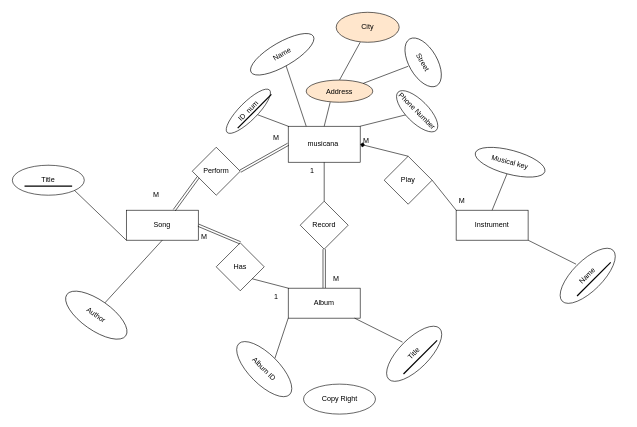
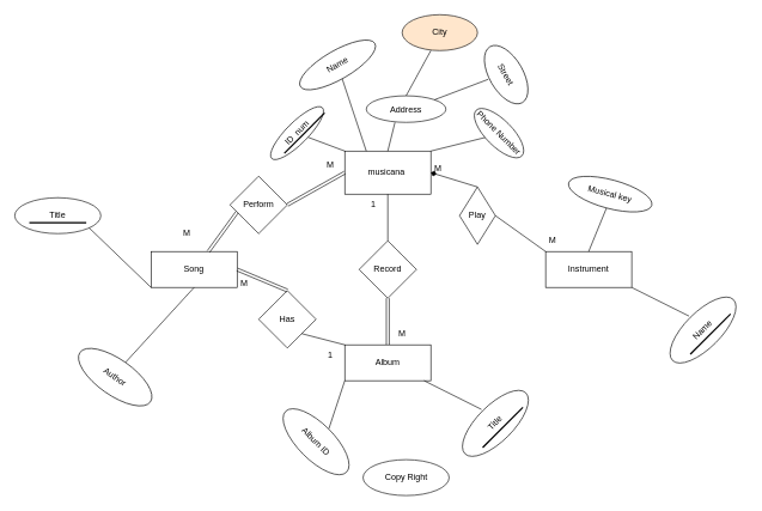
  <mxCell id="0" />
  <mxCell id="1" parent="0" />
  <mxCell id="2" value="musicana&amp;nbsp;" style="rounded=0;whiteSpace=wrap;html=1;" parent="1" vertex="1"><mxGeometry x="480" y="210" width="120" height="60" as="geometry" /></mxCell>
  <mxCell id="3" value="" style="endArrow=none;html=1;rounded=0;entryX=0.5;entryY=0;entryDx=0;entryDy=0;" parent="1" target="2" edge="1"><mxGeometry width="50" height="50" relative="1" as="geometry"><mxPoint x="550" y="170" as="sourcePoint" /><mxPoint x="570" y="360" as="targetPoint" /></mxGeometry></mxCell>
- <mxCell id="4" value="Address" style="ellipse;whiteSpace=wrap;html=1;fillColor=#ffe6cc;" parent="1" vertex="1"><mxGeometry x="510" y="133" width="111" height="37" as="geometry" /></mxCell>
+ <mxCell id="4" value="Address" style="ellipse;whiteSpace=wrap;html=1;" parent="1" vertex="1"><mxGeometry x="510" y="133" width="111" height="37" as="geometry" /></mxCell>
  <mxCell id="5" value="" style="endArrow=none;html=1;rounded=0;exitX=0;exitY=0;exitDx=0;exitDy=0;" parent="1" source="7" edge="1"><mxGeometry width="50" height="50" relative="1" as="geometry"><mxPoint x="520" y="410" as="sourcePoint" /><mxPoint x="420" y="180" as="targetPoint" /></mxGeometry></mxCell>
  <mxCell id="6" value="" style="endArrow=none;html=1;rounded=0;exitX=0;exitY=0;exitDx=0;exitDy=0;" parent="1" source="2" target="7" edge="1"><mxGeometry width="50" height="50" relative="1" as="geometry"><mxPoint x="480" y="210" as="sourcePoint" /><mxPoint x="420" y="180" as="targetPoint" /></mxGeometry></mxCell>
  <mxCell id="7" value="ID&amp;nbsp; num" style="ellipse;whiteSpace=wrap;html=1;rotation=-45;" parent="1" vertex="1"><mxGeometry x="363.54" y="170" width="100" height="30" as="geometry" /></mxCell>
  <mxCell id="8" value="" style="endArrow=none;html=1;rounded=0;exitX=0.25;exitY=0;exitDx=0;exitDy=0;" parent="1" source="2" target="9" edge="1"><mxGeometry width="50" height="50" relative="1" as="geometry"><mxPoint x="520" y="410" as="sourcePoint" /><mxPoint x="470" y="110" as="targetPoint" /></mxGeometry></mxCell>
  <mxCell id="9" value="Name" style="ellipse;whiteSpace=wrap;html=1;rotation=-30;" parent="1" vertex="1"><mxGeometry x="410" y="70" width="120" height="40" as="geometry" /></mxCell>
  <mxCell id="10" value="" style="endArrow=none;html=1;rounded=0;exitX=1;exitY=0;exitDx=0;exitDy=0;" parent="1" source="4" edge="1"><mxGeometry width="50" height="50" relative="1" as="geometry"><mxPoint x="520" y="410" as="sourcePoint" /><mxPoint x="680" y="110" as="targetPoint" /></mxGeometry></mxCell>
  <mxCell id="11" value="Street" style="ellipse;whiteSpace=wrap;html=1;rotation=60;" parent="1" vertex="1"><mxGeometry x="660" y="80" width="90" height="47" as="geometry" /></mxCell>
  <mxCell id="12" value="Instrument" style="rounded=0;whiteSpace=wrap;html=1;" parent="1" vertex="1"><mxGeometry x="760" y="350" width="120" height="50" as="geometry" /></mxCell>
  <mxCell id="13" value="" style="endArrow=none;html=1;rounded=0;entryX=0.5;entryY=0;entryDx=0;entryDy=0;exitX=0.5;exitY=1;exitDx=0;exitDy=0;" parent="1" source="14" target="12" edge="1"><mxGeometry width="50" height="50" relative="1" as="geometry"><mxPoint x="820" y="300" as="sourcePoint" /><mxPoint x="570" y="310" as="targetPoint" /></mxGeometry></mxCell>
  <mxCell id="14" value="Musical key" style="ellipse;whiteSpace=wrap;html=1;rotation=15;" parent="1" vertex="1"><mxGeometry x="790" y="250" width="120" height="40" as="geometry" /></mxCell>
  <mxCell id="15" value="" style="endArrow=none;html=1;rounded=0;entryX=1;entryY=1;entryDx=0;entryDy=0;" parent="1" target="12" edge="1"><mxGeometry width="50" height="50" relative="1" as="geometry"><mxPoint x="960" y="440" as="sourcePoint" /><mxPoint x="590" y="310" as="targetPoint" /></mxGeometry></mxCell>
  <mxCell id="16" value="Name" style="ellipse;whiteSpace=wrap;html=1;rotation=-45;" parent="1" vertex="1"><mxGeometry x="919.39" y="434.39" width="120" height="50" as="geometry" /></mxCell>
- <mxCell id="17" value="Play" style="rhombus;whiteSpace=wrap;html=1;" parent="1" vertex="1"><mxGeometry x="640" y="260" width="80" height="80" as="geometry" /></mxCell>
+ <mxCell id="17" value="Play" style="rhombus;whiteSpace=wrap;html=1;" parent="1" vertex="1"><mxGeometry x="640" y="260" width="50" height="80" as="geometry" /></mxCell>
  <mxCell id="18" value="" style="endArrow=diamond;html=1;rounded=0;entryX=1;entryY=0.5;entryDx=0;entryDy=0;exitX=0.5;exitY=0;exitDx=0;exitDy=0;" parent="1" source="17" target="2" edge="1"><mxGeometry width="50" height="50" relative="1" as="geometry"><mxPoint x="540" y="360" as="sourcePoint" /><mxPoint x="590" y="310" as="targetPoint" /></mxGeometry></mxCell>
  <mxCell id="19" value="" style="endArrow=none;html=1;rounded=0;entryX=1;entryY=0.5;entryDx=0;entryDy=0;exitX=0;exitY=0;exitDx=0;exitDy=0;" parent="1" source="12" target="17" edge="1"><mxGeometry width="50" height="50" relative="1" as="geometry"><mxPoint x="540" y="360" as="sourcePoint" /><mxPoint x="590" y="310" as="targetPoint" /></mxGeometry></mxCell>
  <mxCell id="20" value="M" style="text;strokeColor=none;align=center;fillColor=none;html=1;verticalAlign=middle;whiteSpace=wrap;rounded=0;" parent="1" vertex="1"><mxGeometry x="740" y="320" width="60" height="30" as="geometry" /></mxCell>
  <mxCell id="21" value="M" style="text;strokeColor=none;align=center;fillColor=none;html=1;verticalAlign=middle;whiteSpace=wrap;rounded=0;" parent="1" vertex="1"><mxGeometry x="580" y="220" width="60" height="30" as="geometry" /></mxCell>
  <mxCell id="22" value="Record" style="rhombus;whiteSpace=wrap;html=1;" parent="1" vertex="1"><mxGeometry x="500" y="335" width="80" height="80" as="geometry" /></mxCell>
  <mxCell id="23" value="" style="endArrow=none;html=1;rounded=0;entryX=0.5;entryY=1;entryDx=0;entryDy=0;exitX=0.5;exitY=0;exitDx=0;exitDy=0;" parent="1" target="2" edge="1" source="22"><mxGeometry width="50" height="50" relative="1" as="geometry"><mxPoint x="540" y="330" as="sourcePoint" /><mxPoint x="590" y="310" as="targetPoint" /></mxGeometry></mxCell>
  <mxCell id="24" value="" style="endArrow=none;html=1;rounded=0;exitX=0.5;exitY=1;exitDx=0;exitDy=0;shape=link;" parent="1" source="22" edge="1"><mxGeometry width="50" height="50" relative="1" as="geometry"><mxPoint x="550" y="340" as="sourcePoint" /><mxPoint x="540" y="480" as="targetPoint" /></mxGeometry></mxCell>
  <mxCell id="25" value="Album" style="rounded=0;whiteSpace=wrap;html=1;" parent="1" vertex="1"><mxGeometry x="480" y="480" width="120" height="50" as="geometry" /></mxCell>
  <mxCell id="26" value="" style="endArrow=none;html=1;rounded=0;entryX=1;entryY=1;entryDx=0;entryDy=0;" parent="1" edge="1"><mxGeometry width="50" height="50" relative="1" as="geometry"><mxPoint x="670.61" y="570" as="sourcePoint" /><mxPoint x="590.61" y="530" as="targetPoint" /></mxGeometry></mxCell>
  <mxCell id="27" value="Title" style="ellipse;whiteSpace=wrap;html=1;rotation=-45;" parent="1" vertex="1"><mxGeometry x="630" y="564.39" width="120" height="50" as="geometry" /></mxCell>
  <mxCell id="28" value="Copy Right" style="ellipse;whiteSpace=wrap;html=1;rotation=0;" parent="1" vertex="1"><mxGeometry x="505.5" y="640" width="120" height="50" as="geometry" /></mxCell>
  <mxCell id="29" value="" style="endArrow=none;html=1;rounded=0;entryX=1;entryY=1;entryDx=0;entryDy=0;exitX=0.5;exitY=0;exitDx=0;exitDy=0;" parent="1" source="30" edge="1"><mxGeometry width="50" height="50" relative="1" as="geometry"><mxPoint x="560" y="570" as="sourcePoint" /><mxPoint x="480" y="530" as="targetPoint" /></mxGeometry></mxCell>
  <mxCell id="30" value="Album ID" style="ellipse;whiteSpace=wrap;html=1;rotation=45;" parent="1" vertex="1"><mxGeometry x="380" y="590" width="120" height="50" as="geometry" /></mxCell>
  <mxCell id="31" value="Song" style="rounded=0;whiteSpace=wrap;html=1;" parent="1" vertex="1"><mxGeometry x="210" y="350" width="120" height="50" as="geometry" /></mxCell>
  <mxCell id="32" value="" style="endArrow=none;html=1;rounded=0;entryX=0.5;entryY=1;entryDx=0;entryDy=0;exitX=0.5;exitY=0;exitDx=0;exitDy=0;" parent="1" source="33" target="31" edge="1"><mxGeometry width="50" height="50" relative="1" as="geometry"><mxPoint x="325.61" y="440" as="sourcePoint" /><mxPoint x="245.61" y="400" as="targetPoint" /></mxGeometry></mxCell>
  <mxCell id="33" value="Author" style="ellipse;whiteSpace=wrap;html=1;rotation=35;" parent="1" vertex="1"><mxGeometry x="100" y="500" width="120" height="50" as="geometry" /></mxCell>
  <mxCell id="34" value="" style="endArrow=none;html=1;rounded=0;entryX=1;entryY=1;entryDx=0;entryDy=0;exitX=0.5;exitY=0;exitDx=0;exitDy=0;" parent="1" source="35" edge="1"><mxGeometry width="50" height="50" relative="1" as="geometry"><mxPoint x="290" y="440" as="sourcePoint" /><mxPoint x="210" y="400" as="targetPoint" /></mxGeometry></mxCell>
  <mxCell id="35" value="Title" style="ellipse;whiteSpace=wrap;html=1;rotation=0;" parent="1" vertex="1"><mxGeometry x="20" y="275" width="120" height="50" as="geometry" /></mxCell>
  <mxCell id="36" value="Has" style="rhombus;whiteSpace=wrap;html=1;" parent="1" vertex="1"><mxGeometry x="360" y="404.39" width="80" height="80" as="geometry" /></mxCell>
  <mxCell id="37" value="" style="endArrow=none;html=1;rounded=0;entryX=0.5;entryY=0;entryDx=0;entryDy=0;exitX=1;exitY=0.5;exitDx=0;exitDy=0;shape=link;" parent="1" source="31" target="36" edge="1"><mxGeometry width="50" height="50" relative="1" as="geometry"><mxPoint x="420" y="480" as="sourcePoint" /><mxPoint x="470" y="430" as="targetPoint" /></mxGeometry></mxCell>
  <mxCell id="38" value="" style="endArrow=none;html=1;rounded=0;exitX=1;exitY=1;exitDx=0;exitDy=0;entryX=0;entryY=0;entryDx=0;entryDy=0;" parent="1" source="36" target="25" edge="1"><mxGeometry width="50" height="50" relative="1" as="geometry"><mxPoint x="420" y="480" as="sourcePoint" /><mxPoint x="470" y="430" as="targetPoint" /></mxGeometry></mxCell>
  <mxCell id="39" value="Perform" style="rhombus;whiteSpace=wrap;html=1;" parent="1" vertex="1"><mxGeometry x="320" y="245" width="80" height="80" as="geometry" /></mxCell>
  <mxCell id="40" value="" style="endArrow=none;html=1;rounded=0;exitX=1;exitY=0.5;exitDx=0;exitDy=0;entryX=0;entryY=0.5;entryDx=0;entryDy=0;shape=link;" parent="1" source="39" target="2" edge="1"><mxGeometry width="50" height="50" relative="1" as="geometry"><mxPoint x="380" y="320.61" as="sourcePoint" /><mxPoint x="440" y="320.61" as="targetPoint" /></mxGeometry></mxCell>
  <mxCell id="41" value="" style="group" parent="1" vertex="1" connectable="0"><mxGeometry x="560" y="20" width="105" height="50" as="geometry" /></mxCell>
  <mxCell id="42" value="" style="endArrow=none;html=1;rounded=0;entryX=0.5;entryY=0;entryDx=0;entryDy=0;" parent="41" target="4" edge="1"><mxGeometry width="50" height="50" relative="1" as="geometry"><mxPoint x="40" y="50" as="sourcePoint" /><mxPoint y="330" as="targetPoint" /></mxGeometry></mxCell>
  <mxCell id="43" value="City" style="ellipse;whiteSpace=wrap;html=1;fillColor=#ffe6cc;" parent="41" vertex="1"><mxGeometry width="105" height="50" as="geometry" /></mxCell>
  <mxCell id="44" value="" style="group" parent="1" vertex="1" connectable="0"><mxGeometry x="665.484" y="136.745" width="59.033" height="96.51" as="geometry" /></mxCell>
  <mxCell id="45" value="" style="endArrow=none;html=1;rounded=0;entryX=1;entryY=0;entryDx=0;entryDy=0;" parent="44" target="2" edge="1"><mxGeometry width="50" height="50" relative="1" as="geometry"><mxPoint x="14.516" y="53.255" as="sourcePoint" /><mxPoint x="-95.484" y="13.255" as="targetPoint" /></mxGeometry></mxCell>
  <mxCell id="46" value="Phone Number&lt;br&gt;" style="ellipse;whiteSpace=wrap;html=1;rotation=45;" parent="44" vertex="1"><mxGeometry x="-15.484" y="29.755" width="90" height="37" as="geometry" /></mxCell>
  <mxCell id="47" value="M" style="text;strokeColor=none;align=center;fillColor=none;html=1;verticalAlign=middle;whiteSpace=wrap;rounded=0;" parent="1" vertex="1"><mxGeometry x="530" y="450" width="60" height="30" as="geometry" /></mxCell>
  <mxCell id="48" value="1" style="text;strokeColor=none;align=center;fillColor=none;html=1;verticalAlign=middle;whiteSpace=wrap;rounded=0;" parent="1" vertex="1"><mxGeometry x="490" y="270" width="60" height="30" as="geometry" /></mxCell>
  <mxCell id="49" value="1" style="text;strokeColor=none;align=center;fillColor=none;html=1;verticalAlign=middle;whiteSpace=wrap;rounded=0;" parent="1" vertex="1"><mxGeometry x="430" y="480" width="60" height="30" as="geometry" /></mxCell>
  <mxCell id="50" value="M" style="text;strokeColor=none;align=center;fillColor=none;html=1;verticalAlign=middle;whiteSpace=wrap;rounded=0;" parent="1" vertex="1"><mxGeometry x="310" y="380" width="60" height="30" as="geometry" /></mxCell>
  <mxCell id="51" value="M" style="text;strokeColor=none;align=center;fillColor=none;html=1;verticalAlign=middle;whiteSpace=wrap;rounded=0;" parent="1" vertex="1"><mxGeometry x="430" y="215" width="60" height="30" as="geometry" /></mxCell>
  <mxCell id="52" value="M" style="text;strokeColor=none;align=center;fillColor=none;html=1;verticalAlign=middle;whiteSpace=wrap;rounded=0;" parent="1" vertex="1"><mxGeometry x="230" y="310" width="60" height="30" as="geometry" /></mxCell>
  <mxCell id="53" value="" style="endArrow=none;html=1;rounded=0;entryX=0;entryY=0.5;entryDx=0;entryDy=0;shape=link;" parent="1" edge="1"><mxGeometry width="50" height="50" relative="1" as="geometry"><mxPoint x="290" y="350" as="sourcePoint" /><mxPoint x="330" y="295" as="targetPoint" /></mxGeometry></mxCell>
  <mxCell id="54" value="" style="line;strokeWidth=2;html=1;rotation=-45;" vertex="1" parent="1"><mxGeometry x="950" y="460" width="79.39" height="10" as="geometry" /></mxCell>
  <mxCell id="55" value="" style="line;strokeWidth=2;html=1;rotation=-45;" vertex="1" parent="1"><mxGeometry x="384.15" y="180" width="79.39" height="10" as="geometry" /></mxCell>
  <mxCell id="56" value="" style="line;strokeWidth=2;html=1;rotation=-45;" vertex="1" parent="1"><mxGeometry x="660.61" y="590" width="79.39" height="10" as="geometry" /></mxCell>
  <mxCell id="57" value="" style="line;strokeWidth=2;html=1;rotation=0;" vertex="1" parent="1"><mxGeometry x="40.31" y="305" width="79.39" height="10" as="geometry" /></mxCell>
